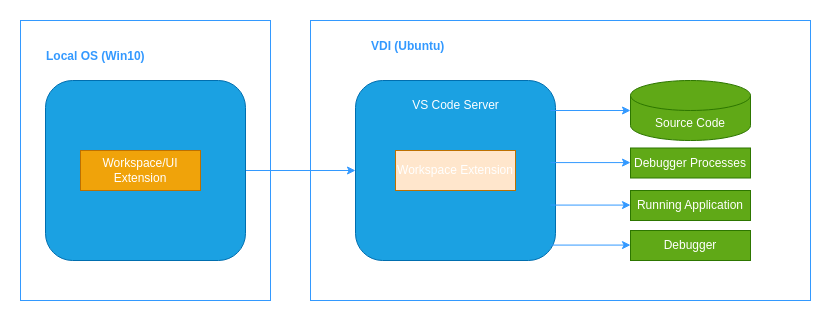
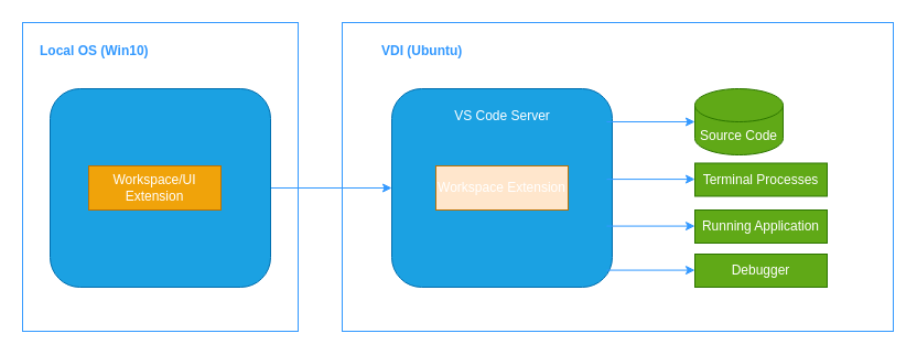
  <mxCell id="0" />
  <mxCell id="1" parent="0" />
  <mxCell id="2" value="" style="rounded=0;whiteSpace=wrap;html=1;fontSize=12;fontColor=#3399FF;verticalAlign=middle;glass=0;fillColor=default;strokeColor=#3399FF;" vertex="1" parent="1"><mxGeometry x="20" y="20" width="250" height="280" as="geometry" /></mxCell>
  <mxCell id="3" value="" style="rounded=0;whiteSpace=wrap;html=1;fontSize=12;fontColor=#3399FF;verticalAlign=middle;glass=0;fillColor=default;strokeColor=#3399FF;" vertex="1" parent="1"><mxGeometry x="310" y="20" width="500" height="280" as="geometry" /></mxCell>
- <mxCell id="4" value="Local OS (Win10)" style="text;strokeColor=none;fillColor=none;align=left;verticalAlign=middle;spacingLeft=4;spacingRight=4;overflow=hidden;points=[[0,0.5],[1,0.5]];portConstraint=eastwest;rotatable=0;fontStyle=1;fontSize=12;fontColor=#3399FF;" vertex="1" parent="1"><mxGeometry x="40" y="40" width="110" height="30" as="geometry" /></mxCell>
- <mxCell id="5" value="VDI (Ubuntu)" style="text;strokeColor=none;fillColor=none;align=left;verticalAlign=middle;spacingLeft=4;spacingRight=4;overflow=hidden;points=[[0,0.5],[1,0.5]];portConstraint=eastwest;rotatable=0;fontStyle=1;fontSize=12;fontColor=#3399FF;" vertex="1" parent="1"><mxGeometry x="365" y="30" width="110" height="30" as="geometry" /></mxCell>
+ <mxCell id="4" value="Local OS (Win10)" style="text;strokeColor=none;fillColor=none;align=left;verticalAlign=middle;spacingLeft=4;spacingRight=4;overflow=hidden;points=[[0,0.5],[1,0.5]];portConstraint=eastwest;rotatable=0;fontStyle=1;fontSize=12;fontColor=#3399FF;" vertex="1" parent="1"><mxGeometry x="30" y="30" width="110" height="30" as="geometry" /></mxCell>
+ <mxCell id="5" value="VDI (Ubuntu)" style="text;strokeColor=none;fillColor=none;align=left;verticalAlign=middle;spacingLeft=4;spacingRight=4;overflow=hidden;points=[[0,0.5],[1,0.5]];portConstraint=eastwest;rotatable=0;fontStyle=1;fontSize=12;fontColor=#3399FF;" vertex="1" parent="1"><mxGeometry x="340" y="30" width="110" height="30" as="geometry" /></mxCell>
  <mxCell id="6" value="" style="edgeStyle=orthogonalEdgeStyle;rounded=0;orthogonalLoop=1;jettySize=auto;html=1;fontSize=12;fontColor=#3399FF;strokeColor=#3399FF;" edge="1" parent="1" source="7" target="8"><mxGeometry relative="1" as="geometry" /></mxCell>
  <mxCell id="7" value="" style="rounded=1;whiteSpace=wrap;html=1;fontSize=12;fillColor=#1ba1e2;strokeColor=#006EAF;fontColor=#ffffff;" vertex="1" parent="1"><mxGeometry x="45" y="80" width="200" height="180" as="geometry" /></mxCell>
  <mxCell id="8" value="" style="rounded=1;whiteSpace=wrap;html=1;fontSize=12;fontColor=#ffffff;fillColor=#1ba1e2;strokeColor=#006EAF;" vertex="1" parent="1"><mxGeometry x="355" y="80" width="200" height="180" as="geometry" /></mxCell>
  <mxCell id="9" value="VS Code Server" style="text;html=1;strokeColor=none;fillColor=none;align=center;verticalAlign=middle;whiteSpace=wrap;rounded=0;fontSize=12;fontColor=#FFFFFF;" vertex="1" parent="1"><mxGeometry x="408" y="90" width="95" height="30" as="geometry" /></mxCell>
  <mxCell id="10" value="Workspace/UI Extension" style="rounded=0;whiteSpace=wrap;html=1;glass=0;fontSize=12;fontColor=#FFFFFF;fillColor=#f0a30a;strokeColor=#BD7000;" vertex="1" parent="1"><mxGeometry x="80" y="150" width="120" height="40" as="geometry" /></mxCell>
  <mxCell id="11" value="Workspace Extension" style="rounded=0;whiteSpace=wrap;html=1;glass=0;fontSize=12;fontColor=#FFFFFF;fillColor=#ffe6cc;strokeColor=#BD7000;" vertex="1" parent="1"><mxGeometry x="395" y="150" width="120" height="40" as="geometry" /></mxCell>
- <mxCell id="12" value="Source Code" style="shape=cylinder3;whiteSpace=wrap;html=1;boundedLbl=1;backgroundOutline=1;size=15;rounded=0;glass=0;labelBorderColor=none;fontSize=12;fontColor=#FFFFFF;strokeColor=#2D7600;fillColor=#60a917;" vertex="1" parent="1"><mxGeometry x="630" y="80" width="120" height="60" as="geometry" /></mxCell>
- <mxCell id="13" value="Debugger Processes" style="rounded=0;whiteSpace=wrap;html=1;glass=0;labelBorderColor=none;fontSize=12;fontColor=#ffffff;strokeColor=#2D7600;fillColor=#60a917;" vertex="1" parent="1"><mxGeometry x="630" y="147.5" width="120" height="30" as="geometry" /></mxCell>
+ <mxCell id="12" value="Source Code" style="shape=cylinder3;whiteSpace=wrap;html=1;boundedLbl=1;backgroundOutline=1;size=15;rounded=0;glass=0;labelBorderColor=none;fontSize=12;fontColor=#FFFFFF;strokeColor=#2D7600;fillColor=#60a917;" vertex="1" parent="1"><mxGeometry x="630" y="80" width="80" height="60" as="geometry" /></mxCell>
+ <mxCell id="13" value="Terminal Processes" style="rounded=0;whiteSpace=wrap;html=1;glass=0;labelBorderColor=none;fontSize=12;fontColor=#ffffff;strokeColor=#2D7600;fillColor=#60a917;" vertex="1" parent="1"><mxGeometry x="630" y="147.5" width="120" height="30" as="geometry" /></mxCell>
  <mxCell id="14" value="Running Application" style="rounded=0;whiteSpace=wrap;html=1;glass=0;labelBorderColor=none;fontSize=12;fontColor=#ffffff;strokeColor=#2D7600;fillColor=#60a917;" vertex="1" parent="1"><mxGeometry x="630" y="190" width="120" height="30" as="geometry" /></mxCell>
  <mxCell id="15" value="Debugger" style="rounded=0;whiteSpace=wrap;html=1;glass=0;labelBorderColor=none;fontSize=12;fontColor=#ffffff;strokeColor=#2D7600;fillColor=#60a917;" vertex="1" parent="1"><mxGeometry x="630" y="230" width="120" height="30" as="geometry" /></mxCell>
  <mxCell id="16" value="" style="endArrow=classic;html=1;rounded=0;fontSize=12;fontColor=#FFFFFF;strokeColor=#3399FF;" edge="1" parent="1" target="12"><mxGeometry width="50" height="50" relative="1" as="geometry"><mxPoint x="550" y="110" as="sourcePoint" /><mxPoint x="530" y="160" as="targetPoint" /></mxGeometry></mxCell>
  <mxCell id="17" value="" style="endArrow=classic;html=1;rounded=0;fontSize=12;fontColor=#FFFFFF;strokeColor=#3399FF;" edge="1" parent="1"><mxGeometry width="50" height="50" relative="1" as="geometry"><mxPoint x="550" y="162.08" as="sourcePoint" /><mxPoint x="630" y="162.08" as="targetPoint" /></mxGeometry></mxCell>
  <mxCell id="18" value="" style="endArrow=classic;html=1;rounded=0;fontSize=12;fontColor=#FFFFFF;strokeColor=#3399FF;" edge="1" parent="1"><mxGeometry width="50" height="50" relative="1" as="geometry"><mxPoint x="550" y="204.58" as="sourcePoint" /><mxPoint x="630" y="204.58" as="targetPoint" /></mxGeometry></mxCell>
  <mxCell id="19" value="" style="endArrow=classic;html=1;rounded=0;fontSize=12;fontColor=#FFFFFF;strokeColor=#3399FF;" edge="1" parent="1"><mxGeometry width="50" height="50" relative="1" as="geometry"><mxPoint x="550" y="244.58" as="sourcePoint" /><mxPoint x="630" y="244.58" as="targetPoint" /></mxGeometry></mxCell>
